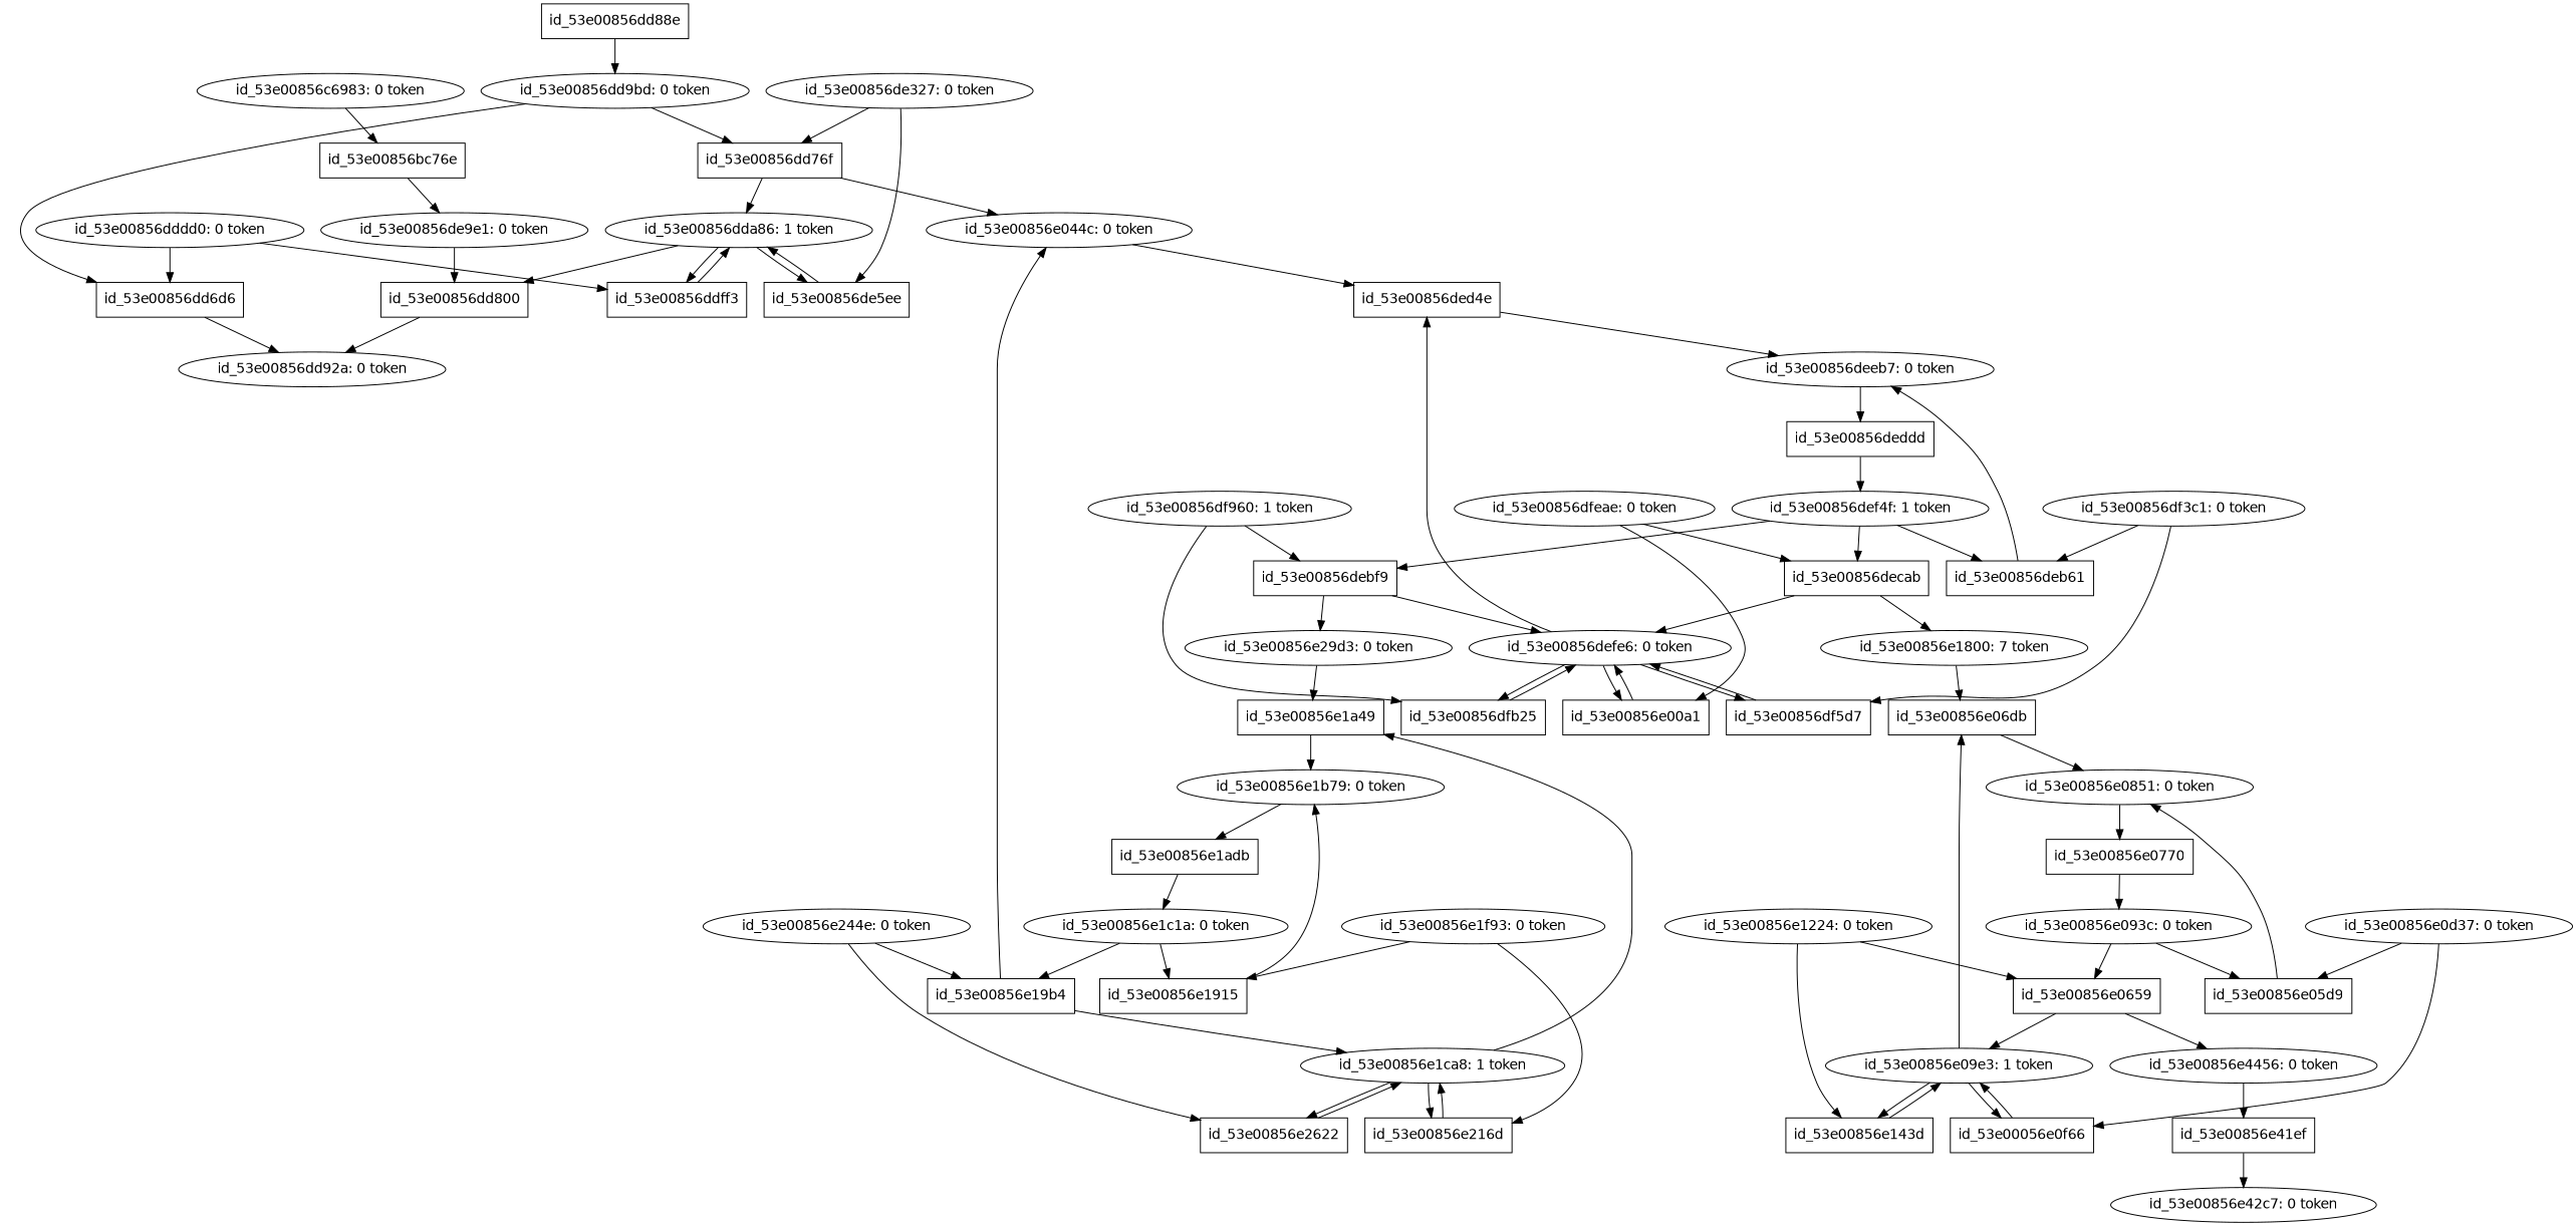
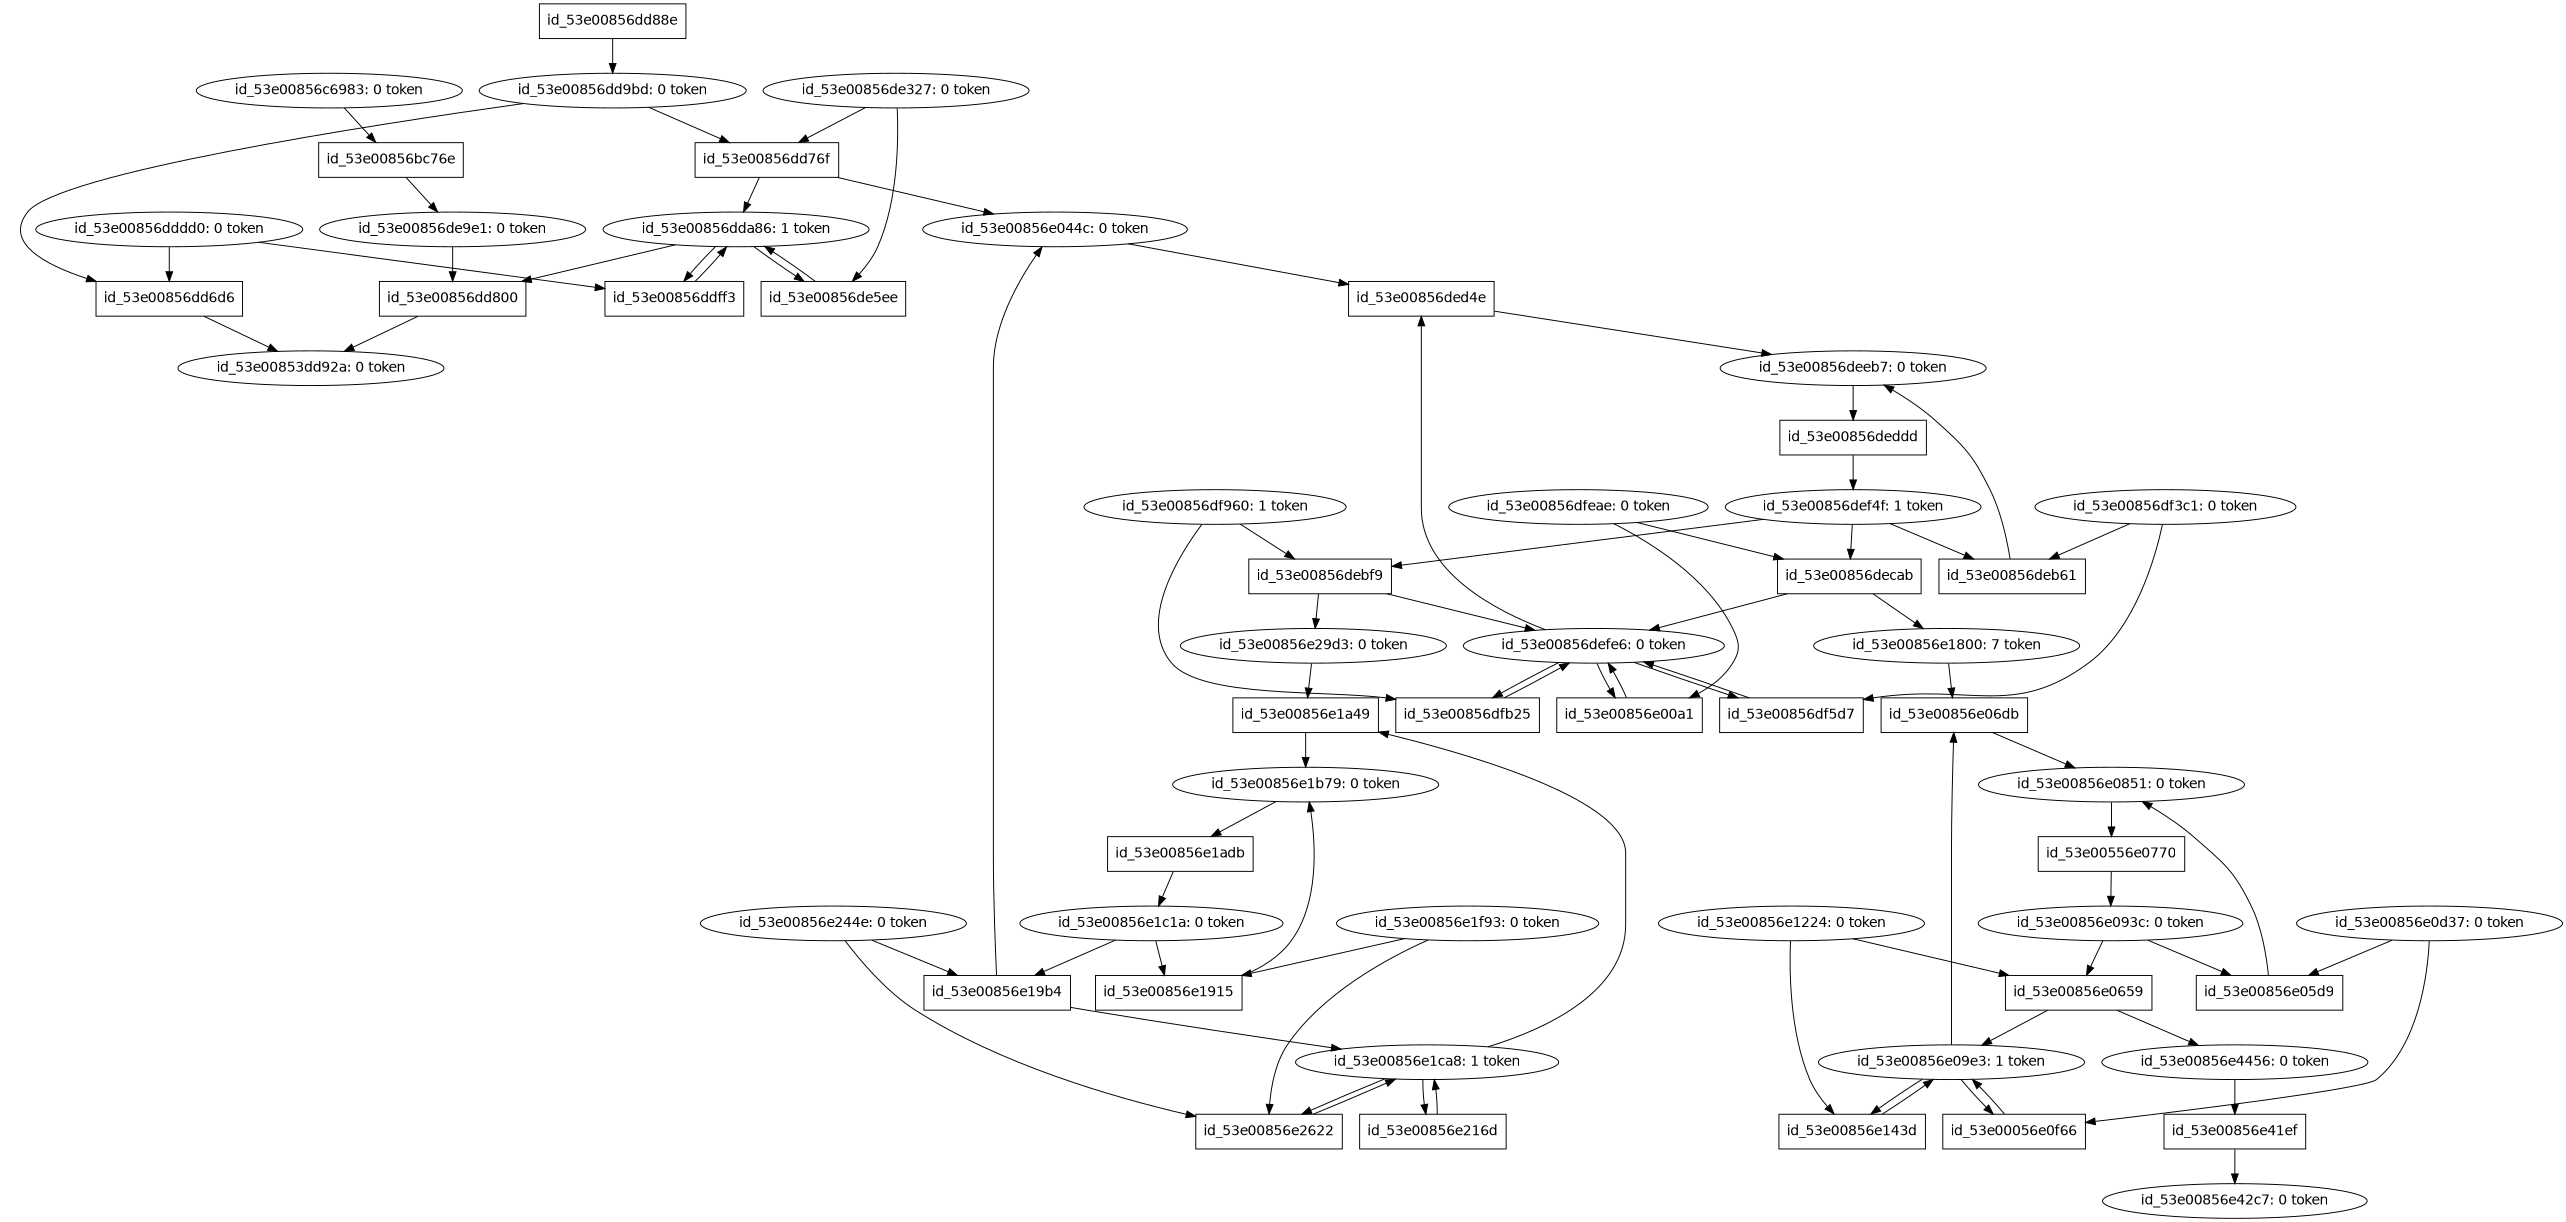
  digraph {
    fontname="DejaVu Sans"
    node [fontname="DejaVu Sans"]
    edge [fontname="DejaVu Sans"]
    n1 [label="id_53e00856c6983: 0 token"]
    id_53e00856bc76e [shape=box]
    n3 [label="id_53e00856de9e1: 0 token"]
-   n4 [label="id_53e00856dd92a: 0 token"]
+   n4 [label="id_53e00853dd92a: 0 token"]
    id_53e00856dd88e [shape=box]
    n6 [label="id_53e00856dd9bd: 0 token"]
    id_53e00856dd6d6 [shape=box]
    id_53e00856dd76f [shape=box]
    n9 [label="id_53e00856dda86: 1 token"]
    n10 [label="id_53e00856e044c: 0 token"]
    id_53e00856dd800 [shape=box]
    id_53e00856ddff3 [shape=box]
    id_53e00856de5ee [shape=box]
    n14 [label="id_53e00856dddd0: 0 token"]
    n15 [label="id_53e00856de327: 0 token"]
    n16 [label="id_53e00856deeb7: 0 token"]
    id_53e00856deddd [shape=box]
    n18 [label="id_53e00856def4f: 1 token"]
    id_53e00856deb61 [shape=box]
    id_53e00856debf9 [shape=box]
    id_53e00856decab [shape=box]
    n22 [label="id_53e00856defe6: 0 token"]
    n23 [label="id_53e00856e29d3: 0 token"]
    n24 [label="id_53e00856e1800: 7 token"]
    id_53e00856ded4e [shape=box]
    id_53e00856df5d7 [shape=box]
    id_53e00856dfb25 [shape=box]
    id_53e00856e00a1 [shape=box]
    n29 [label="id_53e00856df3c1: 0 token"]
    n30 [label="id_53e00856df960: 1 token"]
    n31 [label="id_53e00856dfeae: 0 token"]
    n32 [label="id_53e00856e0851: 0 token"]
-   id_53e00856e0770 [shape=box]
+   id_53e00856e0770 [shape=box label=id_53e00556e0770]
    n34 [label="id_53e00856e093c: 0 token"]
    id_53e00856e05d9 [shape=box]
    id_53e00856e0659 [shape=box]
    n37 [label="id_53e00856e09e3: 1 token"]
    n38 [label="id_53e00856e4456: 0 token"]
    id_53e00856e06db [shape=box]
    n40 [label=id_53e00056e0f66 shape=box]
    id_53e00856e143d [shape=box]
    n42 [label="id_53e00856e0d37: 0 token"]
    n43 [label="id_53e00856e1224: 0 token"]
    n44 [label="id_53e00856e1b79: 0 token"]
    id_53e00856e1adb [shape=box]
    n46 [label="id_53e00856e1c1a: 0 token"]
    id_53e00856e1915 [shape=box]
    id_53e00856e19b4 [shape=box]
    n49 [label="id_53e00856e1ca8: 1 token"]
    id_53e00856e1a49 [shape=box]
    id_53e00856e216d [shape=box]
    id_53e00856e2622 [shape=box]
    n53 [label="id_53e00856e1f93: 0 token"]
    n54 [label="id_53e00856e244e: 0 token"]
    n55 [label="id_53e00856e42c7: 0 token"]
    id_53e00856e41ef [shape=box]
    n1 -> id_53e00856bc76e
    id_53e00856bc76e -> n3
    n3 -> id_53e00856dd800
    id_53e00856dd88e -> n6
    n6 -> id_53e00856dd6d6
    n6 -> id_53e00856dd76f
    id_53e00856dd6d6 -> n4
    id_53e00856dd76f -> n9
    id_53e00856dd76f -> n10
    n9 -> id_53e00856dd800
    n9 -> id_53e00856ddff3
    n9 -> id_53e00856de5ee
    n10 -> id_53e00856ded4e
    id_53e00856dd800 -> n4
    id_53e00856ddff3 -> n9
    id_53e00856de5ee -> n9
    n14 -> id_53e00856dd6d6
    n14 -> id_53e00856ddff3
    n15 -> id_53e00856dd76f
    n15 -> id_53e00856de5ee
    n16 -> id_53e00856deddd
    id_53e00856deddd -> n18
    n18 -> id_53e00856deb61
    n18 -> id_53e00856debf9
    n18 -> id_53e00856decab
    id_53e00856deb61 -> n16
    id_53e00856debf9 -> n22
    id_53e00856debf9 -> n23
    id_53e00856decab -> n22
    id_53e00856decab -> n24
    n22 -> id_53e00856ded4e
    n22 -> id_53e00856df5d7
    n22 -> id_53e00856dfb25
    n22 -> id_53e00856e00a1
    n23 -> id_53e00856e1a49
    n24 -> id_53e00856e06db
    id_53e00856ded4e -> n16
    id_53e00856df5d7 -> n22
    id_53e00856dfb25 -> n22
    id_53e00856e00a1 -> n22
    n29 -> id_53e00856deb61
    n29 -> id_53e00856df5d7
    n30 -> id_53e00856debf9
    n30 -> id_53e00856dfb25
    n31 -> id_53e00856decab
    n31 -> id_53e00856e00a1
    n32 -> id_53e00856e0770
    id_53e00856e0770 -> n34
    n34 -> id_53e00856e05d9
    n34 -> id_53e00856e0659
    id_53e00856e05d9 -> n32
    id_53e00856e0659 -> n37
    id_53e00856e0659 -> n38
    n37 -> id_53e00856e06db
    n37 -> n40
    n37 -> id_53e00856e143d
    n38 -> id_53e00856e41ef
    id_53e00856e06db -> n32
    n40 -> n37
    id_53e00856e143d -> n37
    n42 -> id_53e00856e05d9
    n42 -> n40
    n43 -> id_53e00856e0659
    n43 -> id_53e00856e143d
    n44 -> id_53e00856e1adb
    id_53e00856e1adb -> n46
    n46 -> id_53e00856e1915
    n46 -> id_53e00856e19b4
    id_53e00856e1915 -> n44
    id_53e00856e19b4 -> n10
    id_53e00856e19b4 -> n49
    n49 -> id_53e00856e1a49
    n49 -> id_53e00856e216d
    n49 -> id_53e00856e2622
    id_53e00856e1a49 -> n44
    id_53e00856e216d -> n49
    id_53e00856e2622 -> n49
    n53 -> id_53e00856e1915
-   n53 -> id_53e00856e216d
+   n53 -> id_53e00856e2622
    n54 -> id_53e00856e19b4
    n54 -> id_53e00856e2622
    id_53e00856e41ef -> n55
  }
